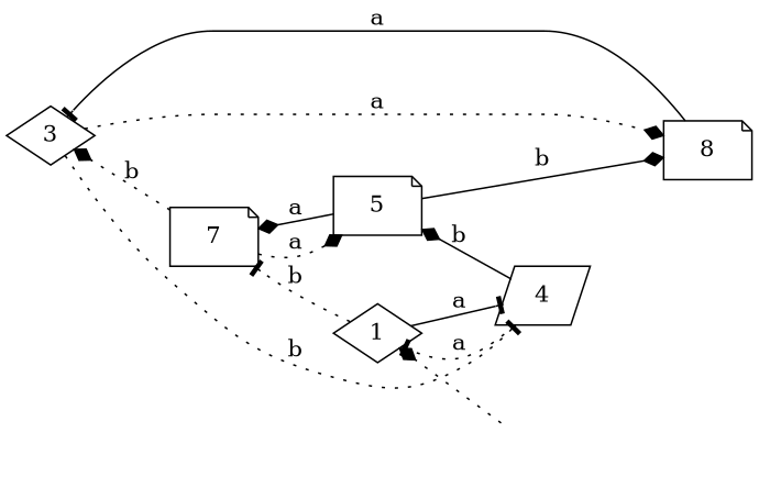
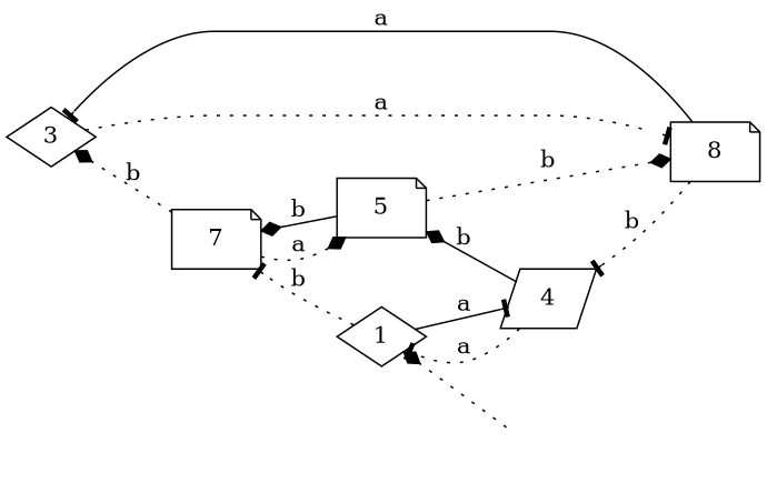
  digraph {
    rankdir=RL
    node [shape=note]
    edge [arrowhead=diamond style=dotted]
    n1 [label=8]
    4 [shape=parallelogram]
    3 [shape=diamond]
    5
    1 [shape=diamond]
    n6 [label=7]
    "" [shape=none]
-   3 -> 4 [arrowhead=tee label=b]
+   n1 -> 4 [arrowhead=tee label=b]
    n1 -> 3 [arrowhead=tee label=a style=solid]
    4 -> 5 [label=b style=solid]
    4 -> 1 [arrowhead=tee label=a]
-   3 -> n1 [label=a]
-   5 -> n1 [label=b style=solid]
-   5 -> n6 [label=a style=solid]
+   3 -> n1 [arrowhead=tee label=a]
+   5 -> n1 [label=b]
+   5 -> n6 [label=b style=solid]
    1 -> 4 [arrowhead=tee label=a style=solid]
    1 -> n6 [arrowhead=tee label=b]
    n6 -> 3 [label=b]
    n6 -> 5 [label=a]
    "" -> 1
  }
